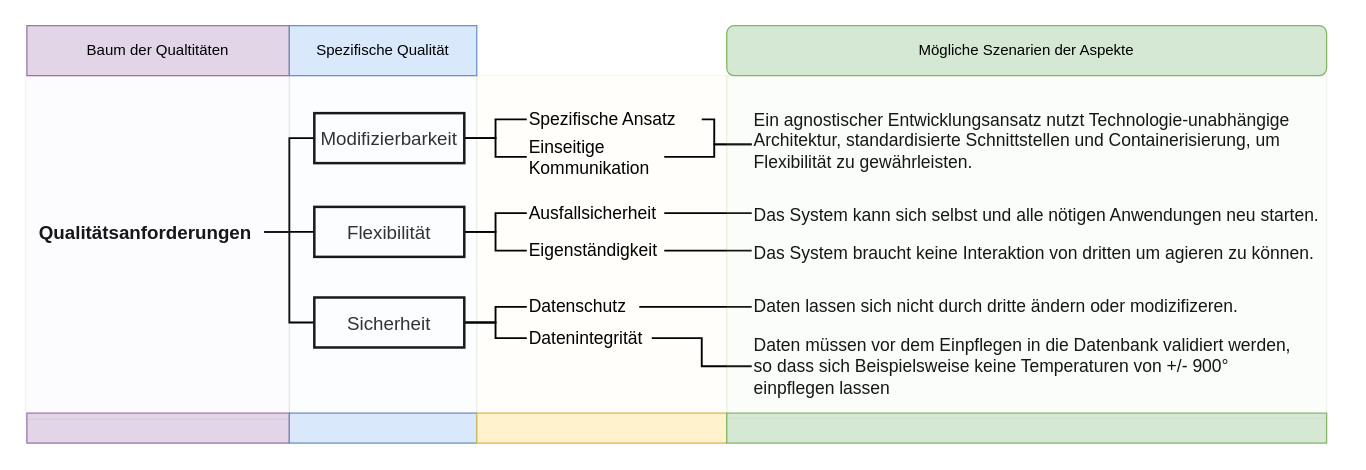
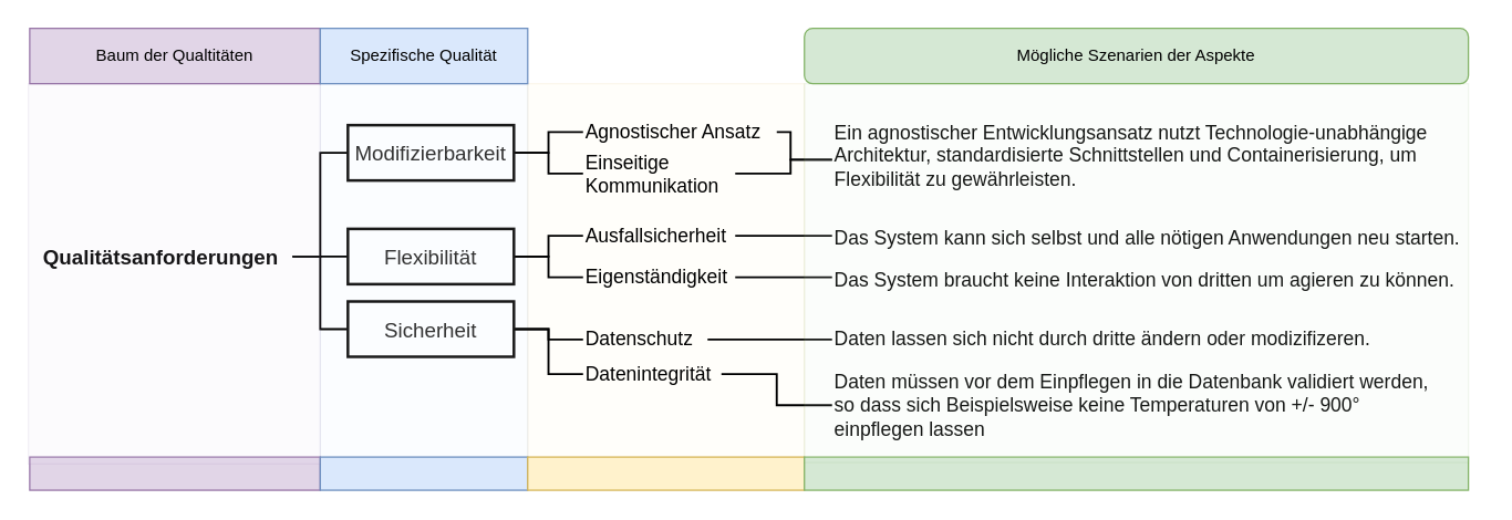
  <mxCell id="0" />
  <mxCell id="1" parent="0" />
  <mxCell id="2" value="" style="rounded=0;whiteSpace=wrap;html=1;fillColor=#fff2cc;opacity=10;strokeColor=#d6b656;" vertex="1" parent="1"><mxGeometry x="381" y="60" width="200" height="274" as="geometry" /></mxCell>
  <mxCell id="3" value="" style="rounded=0;whiteSpace=wrap;html=1;fillColor=#dae8fc;opacity=10;strokeColor=#6c8ebf;" vertex="1" parent="1"><mxGeometry x="231" y="60" width="150" height="274" as="geometry" /></mxCell>
  <mxCell id="4" style="edgeStyle=orthogonalEdgeStyle;rounded=0;orthogonalLoop=1;jettySize=auto;html=1;entryX=0;entryY=0.5;entryDx=0;entryDy=0;strokeWidth=1.5;endArrow=none;endFill=0;" edge="1" parent="1" source="7" target="10"><mxGeometry relative="1" as="geometry" /></mxCell>
  <mxCell id="5" style="edgeStyle=orthogonalEdgeStyle;rounded=0;orthogonalLoop=1;jettySize=auto;html=1;entryX=0;entryY=0.5;entryDx=0;entryDy=0;strokeWidth=1.5;endArrow=none;endFill=0;" edge="1" parent="1" source="7" target="13"><mxGeometry relative="1" as="geometry" /></mxCell>
  <mxCell id="6" style="edgeStyle=orthogonalEdgeStyle;rounded=0;orthogonalLoop=1;jettySize=auto;html=1;entryX=0;entryY=0.5;entryDx=0;entryDy=0;strokeWidth=1.5;endArrow=none;endFill=0;" edge="1" parent="1" source="7" target="16"><mxGeometry relative="1" as="geometry" /></mxCell>
  <mxCell id="7" value="&lt;font style=&quot;&quot;&gt;&lt;font style=&quot;font-size: 15px;&quot;&gt;&lt;b&gt;Qualitätsanforderungen&lt;/b&gt;&lt;/font&gt;&lt;br&gt;&lt;/font&gt;" style="rounded=0;whiteSpace=wrap;html=1;fillColor=none;strokeColor=none;" vertex="1" parent="1"><mxGeometry x="21" y="160" width="190" height="50" as="geometry" /></mxCell>
  <mxCell id="8" style="edgeStyle=orthogonalEdgeStyle;rounded=0;orthogonalLoop=1;jettySize=auto;html=1;entryX=0;entryY=0.5;entryDx=0;entryDy=0;strokeWidth=1.5;endArrow=none;endFill=0;" edge="1" parent="1" source="10" target="18"><mxGeometry relative="1" as="geometry" /></mxCell>
  <mxCell id="9" style="edgeStyle=orthogonalEdgeStyle;rounded=0;orthogonalLoop=1;jettySize=auto;html=1;entryX=0;entryY=0.5;entryDx=0;entryDy=0;strokeWidth=1.5;endArrow=none;endFill=0;" edge="1" parent="1" source="10" target="20"><mxGeometry relative="1" as="geometry" /></mxCell>
  <mxCell id="10" value="&lt;span style=&quot;font-size: 15px;&quot;&gt;Modifizierbarkeit&lt;/span&gt;" style="rounded=0;whiteSpace=wrap;html=1;fillColor=none;strokeColor=#1A1A1A;fontColor=#333333;strokeWidth=2;" vertex="1" parent="1"><mxGeometry x="251" y="90" width="120" height="40" as="geometry" /></mxCell>
  <mxCell id="11" style="edgeStyle=orthogonalEdgeStyle;rounded=0;orthogonalLoop=1;jettySize=auto;html=1;entryX=0;entryY=0.5;entryDx=0;entryDy=0;strokeWidth=1.5;endArrow=none;endFill=0;" edge="1" parent="1" source="13" target="22"><mxGeometry relative="1" as="geometry" /></mxCell>
  <mxCell id="12" style="edgeStyle=orthogonalEdgeStyle;rounded=0;orthogonalLoop=1;jettySize=auto;html=1;entryX=0;entryY=0.5;entryDx=0;entryDy=0;strokeWidth=1.5;endArrow=none;endFill=0;" edge="1" parent="1" source="13" target="24"><mxGeometry relative="1" as="geometry" /></mxCell>
  <mxCell id="13" value="&lt;span style=&quot;font-size: 15px;&quot;&gt;Flexibilität&lt;/span&gt;" style="rounded=0;whiteSpace=wrap;html=1;fillColor=none;strokeColor=#1A1A1A;fontColor=#333333;strokeWidth=2;" vertex="1" parent="1"><mxGeometry x="251" y="165" width="120" height="40" as="geometry" /></mxCell>
  <mxCell id="14" style="edgeStyle=orthogonalEdgeStyle;rounded=0;orthogonalLoop=1;jettySize=auto;html=1;entryX=0;entryY=0.5;entryDx=0;entryDy=0;strokeWidth=1.5;endArrow=none;endFill=0;" edge="1" parent="1" source="16" target="26"><mxGeometry relative="1" as="geometry" /></mxCell>
  <mxCell id="15" style="edgeStyle=orthogonalEdgeStyle;rounded=0;orthogonalLoop=1;jettySize=auto;html=1;entryX=0;entryY=0.5;entryDx=0;entryDy=0;strokeWidth=1.5;endArrow=none;endFill=0;" edge="1" parent="1" source="16" target="28"><mxGeometry relative="1" as="geometry" /></mxCell>
- <mxCell id="16" value="&lt;span style=&quot;font-size: 15px;&quot;&gt;Sicherheit&lt;/span&gt;" style="rounded=0;whiteSpace=wrap;html=1;fillColor=none;strokeColor=#1A1A1A;fontColor=#333333;strokeWidth=2;" vertex="1" parent="1"><mxGeometry x="251" y="237.5" width="120" height="40" as="geometry" /></mxCell>
+ <mxCell id="16" value="&lt;span style=&quot;font-size: 15px;&quot;&gt;Sicherheit&lt;/span&gt;" style="rounded=0;whiteSpace=wrap;html=1;fillColor=none;strokeColor=#1A1A1A;fontColor=#333333;strokeWidth=2;" vertex="1" parent="1"><mxGeometry x="251" y="217.5" width="120" height="40" as="geometry" /></mxCell>
  <mxCell id="17" style="edgeStyle=orthogonalEdgeStyle;rounded=0;orthogonalLoop=1;jettySize=auto;html=1;entryX=0;entryY=0.5;entryDx=0;entryDy=0;strokeWidth=1.5;endArrow=none;endFill=0;" edge="1" parent="1" source="18" target="31"><mxGeometry relative="1" as="geometry"><Array as="points"><mxPoint x="571" y="95" /><mxPoint x="571" y="115" /></Array></mxGeometry></mxCell>
- <mxCell id="18" value="Spezifische Ansatz" style="text;html=1;strokeColor=none;fillColor=none;align=left;verticalAlign=middle;whiteSpace=wrap;rounded=0;strokeWidth=1;fontSize=14;" vertex="1" parent="1"><mxGeometry x="421" y="80" width="140" height="30" as="geometry" /></mxCell>
+ <mxCell id="18" value="Agnostischer Ansatz" style="text;html=1;strokeColor=none;fillColor=none;align=left;verticalAlign=middle;whiteSpace=wrap;rounded=0;strokeWidth=1;fontSize=14;" vertex="1" parent="1"><mxGeometry x="421" y="80" width="140" height="30" as="geometry" /></mxCell>
  <mxCell id="19" style="edgeStyle=orthogonalEdgeStyle;rounded=0;orthogonalLoop=1;jettySize=auto;html=1;entryX=0;entryY=0.5;entryDx=0;entryDy=0;strokeWidth=1.5;endArrow=none;endFill=0;" edge="1" parent="1" source="20" target="31"><mxGeometry relative="1" as="geometry"><Array as="points"><mxPoint x="571" y="125" /><mxPoint x="571" y="115" /></Array></mxGeometry></mxCell>
  <mxCell id="20" value="Einseitige &lt;br&gt;Kommunikation" style="text;html=1;strokeColor=none;fillColor=none;align=left;verticalAlign=middle;whiteSpace=wrap;rounded=0;strokeWidth=1;fontSize=14;" vertex="1" parent="1"><mxGeometry x="421" y="110" width="110" height="30" as="geometry" /></mxCell>
  <mxCell id="21" style="edgeStyle=orthogonalEdgeStyle;rounded=0;orthogonalLoop=1;jettySize=auto;html=1;entryX=0;entryY=0.5;entryDx=0;entryDy=0;strokeWidth=1.5;endArrow=none;endFill=0;" edge="1" parent="1" source="22" target="32"><mxGeometry relative="1" as="geometry" /></mxCell>
  <mxCell id="22" value="Ausfallsicherheit" style="text;html=1;strokeColor=none;fillColor=none;align=left;verticalAlign=middle;whiteSpace=wrap;rounded=0;strokeWidth=1;fontSize=14;" vertex="1" parent="1"><mxGeometry x="421" y="155" width="110" height="30" as="geometry" /></mxCell>
  <mxCell id="23" style="edgeStyle=orthogonalEdgeStyle;rounded=0;orthogonalLoop=1;jettySize=auto;html=1;entryX=0;entryY=0.5;entryDx=0;entryDy=0;strokeWidth=1.5;endArrow=none;endFill=0;" edge="1" parent="1" source="24" target="33"><mxGeometry relative="1" as="geometry" /></mxCell>
  <mxCell id="24" value="Eigenständigkeit" style="text;html=1;strokeColor=none;fillColor=none;align=left;verticalAlign=middle;whiteSpace=wrap;rounded=0;strokeWidth=1;fontSize=14;" vertex="1" parent="1"><mxGeometry x="421" y="185" width="110" height="30" as="geometry" /></mxCell>
  <mxCell id="25" style="edgeStyle=orthogonalEdgeStyle;rounded=0;orthogonalLoop=1;jettySize=auto;html=1;entryX=0;entryY=0.5;entryDx=0;entryDy=0;strokeWidth=1.5;endArrow=none;endFill=0;" edge="1" parent="1" source="26" target="30"><mxGeometry relative="1" as="geometry" /></mxCell>
  <mxCell id="26" value="Datenschutz" style="text;html=1;strokeColor=none;fillColor=none;align=left;verticalAlign=middle;whiteSpace=wrap;rounded=0;strokeWidth=1;fontSize=14;" vertex="1" parent="1"><mxGeometry x="421" y="230" width="90" height="30" as="geometry" /></mxCell>
  <mxCell id="27" style="edgeStyle=orthogonalEdgeStyle;rounded=0;orthogonalLoop=1;jettySize=auto;html=1;entryX=0;entryY=0.5;entryDx=0;entryDy=0;strokeWidth=1.5;endArrow=none;endFill=0;" edge="1" parent="1" source="28" target="29"><mxGeometry relative="1" as="geometry"><Array as="points"><mxPoint x="561" y="270" /><mxPoint x="561" y="293" /></Array></mxGeometry></mxCell>
  <mxCell id="28" value="Datenintegrität" style="text;html=1;strokeColor=none;fillColor=none;align=left;verticalAlign=middle;whiteSpace=wrap;rounded=0;strokeWidth=1;fontSize=14;" vertex="1" parent="1"><mxGeometry x="421" y="255" width="100" height="30" as="geometry" /></mxCell>
  <mxCell id="29" value="Daten müssen vor dem Einpflegen in die Datenbank validiert werden,&lt;br&gt;so dass sich Beispielsweise keine Temperaturen von +/- 900° einpflegen lassen" style="text;html=1;strokeColor=none;fillColor=none;align=left;verticalAlign=middle;whiteSpace=wrap;rounded=0;strokeWidth=1;fontSize=14;" vertex="1" parent="1"><mxGeometry x="601" y="277.5" width="440" height="30" as="geometry" /></mxCell>
  <mxCell id="30" value="Daten lassen sich nicht durch dritte ändern oder modizifizeren." style="text;html=1;strokeColor=none;fillColor=none;align=left;verticalAlign=middle;whiteSpace=wrap;rounded=0;strokeWidth=1;fontSize=14;" vertex="1" parent="1"><mxGeometry x="601" y="230" width="440" height="30" as="geometry" /></mxCell>
  <mxCell id="31" value="&lt;br class=&quot;Apple-interchange-newline&quot;&gt;Ein agnostischer Entwicklungsansatz nutzt Technologie-unabhängige Architektur, standardisierte Schnittstellen und Containerisierung, um Flexibilität zu gewährleisten." style="text;html=1;strokeColor=none;fillColor=none;align=left;verticalAlign=bottom;whiteSpace=wrap;rounded=0;strokeWidth=1;fontSize=14;" vertex="1" parent="1"><mxGeometry x="601" y="90" width="440" height="50" as="geometry" /></mxCell>
  <mxCell id="32" value="Das System kann sich selbst und alle nötigen Anwendungen neu starten." style="text;html=1;strokeColor=none;fillColor=none;align=left;verticalAlign=bottom;whiteSpace=wrap;rounded=0;strokeWidth=1;fontSize=14;" vertex="1" parent="1"><mxGeometry x="601" y="157.5" width="470" height="25" as="geometry" /></mxCell>
  <mxCell id="33" value="Das System braucht keine Interaktion von dritten um agieren zu können." style="text;html=1;strokeColor=none;fillColor=none;align=left;verticalAlign=bottom;whiteSpace=wrap;rounded=0;strokeWidth=1;fontSize=14;" vertex="1" parent="1"><mxGeometry x="601" y="187.5" width="470" height="25" as="geometry" /></mxCell>
  <mxCell id="34" value="" style="rounded=0;whiteSpace=wrap;html=1;fillColor=#e1d5e7;strokeColor=#9673a6;" vertex="1" parent="1"><mxGeometry x="21" y="330" width="210" height="24" as="geometry" /></mxCell>
  <mxCell id="35" value="" style="rounded=0;whiteSpace=wrap;html=1;fillColor=#dae8fc;strokeColor=#6c8ebf;" vertex="1" parent="1"><mxGeometry x="231" y="330" width="150" height="24" as="geometry" /></mxCell>
  <mxCell id="36" value="" style="rounded=0;whiteSpace=wrap;html=1;fillColor=#fff2cc;strokeColor=#d6b656;" vertex="1" parent="1"><mxGeometry x="381" y="330" width="200" height="24" as="geometry" /></mxCell>
  <mxCell id="37" value="" style="rounded=0;whiteSpace=wrap;html=1;fillColor=#d5e8d4;strokeColor=#82b366;" vertex="1" parent="1"><mxGeometry x="581" y="330" width="480" height="24" as="geometry" /></mxCell>
  <mxCell id="38" value="" style="rounded=0;whiteSpace=wrap;html=1;fillColor=#e1d5e7;opacity=10;strokeColor=#9673a6;" vertex="1" parent="1"><mxGeometry x="20" y="60" width="211" height="275" as="geometry" /></mxCell>
  <mxCell id="39" value="" style="rounded=0;whiteSpace=wrap;html=1;fillColor=#d5e8d4;opacity=10;strokeColor=#82b366;" vertex="1" parent="1"><mxGeometry x="581" y="60" width="480" height="274" as="geometry" /></mxCell>
  <mxCell id="40" value="Baum der Qualtitäten" style="rounded=0;whiteSpace=wrap;html=1;fillColor=#e1d5e7;strokeColor=#9673a6;" vertex="1" parent="1"><mxGeometry x="21" y="20" width="210" height="40" as="geometry" /></mxCell>
  <mxCell id="41" value="Spezifische Qualität" style="rounded=0;whiteSpace=wrap;html=1;fillColor=#dae8fc;strokeColor=#6c8ebf;" vertex="1" parent="1"><mxGeometry x="231" y="20" width="150" height="40" as="geometry" /></mxCell>
  <mxCell id="42" value="Mögliche Szenarien der Aspekte" style="whiteSpace=wrap;html=1;fillColor=#d5e8d4;strokeColor=#82b366;rounded=1;" vertex="1" parent="1"><mxGeometry x="581" y="20" width="480" height="40" as="geometry" /></mxCell>
